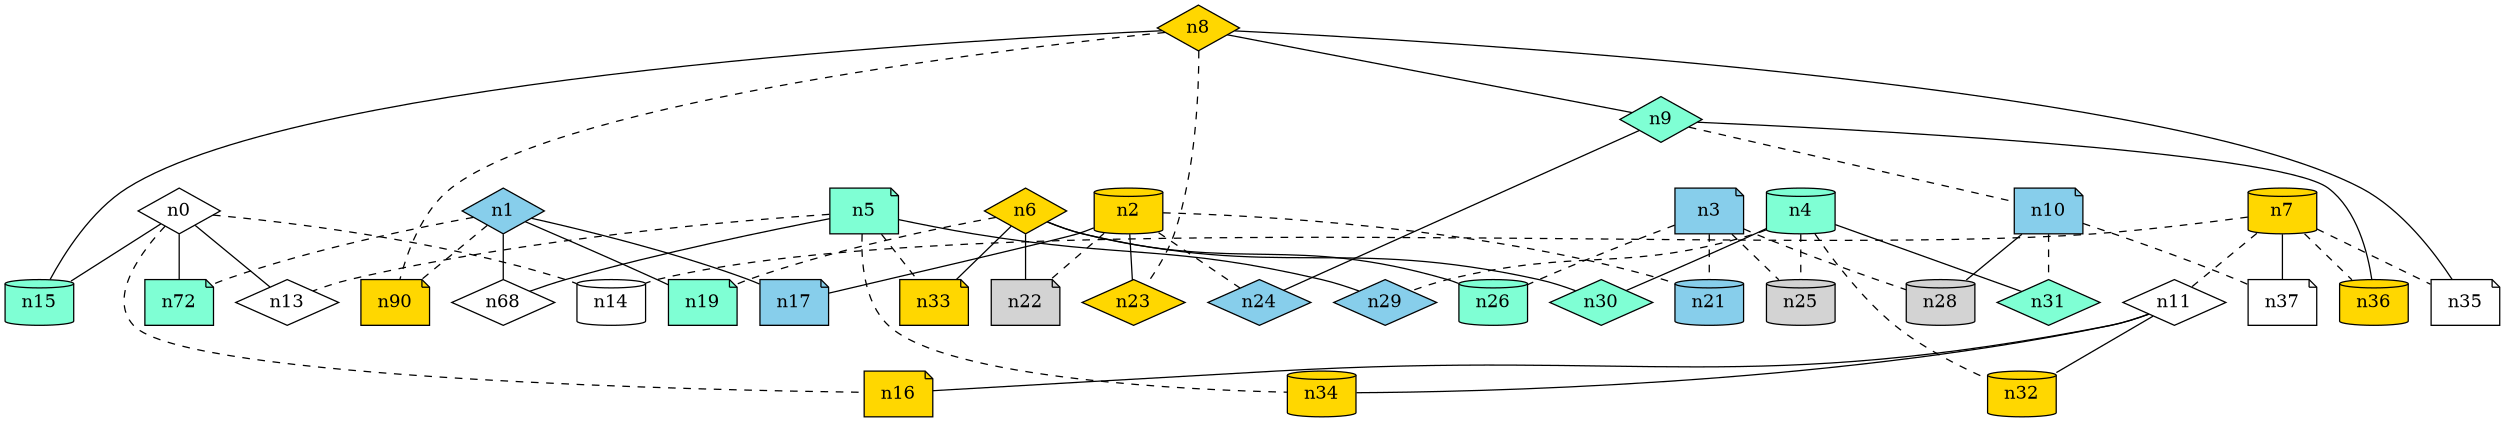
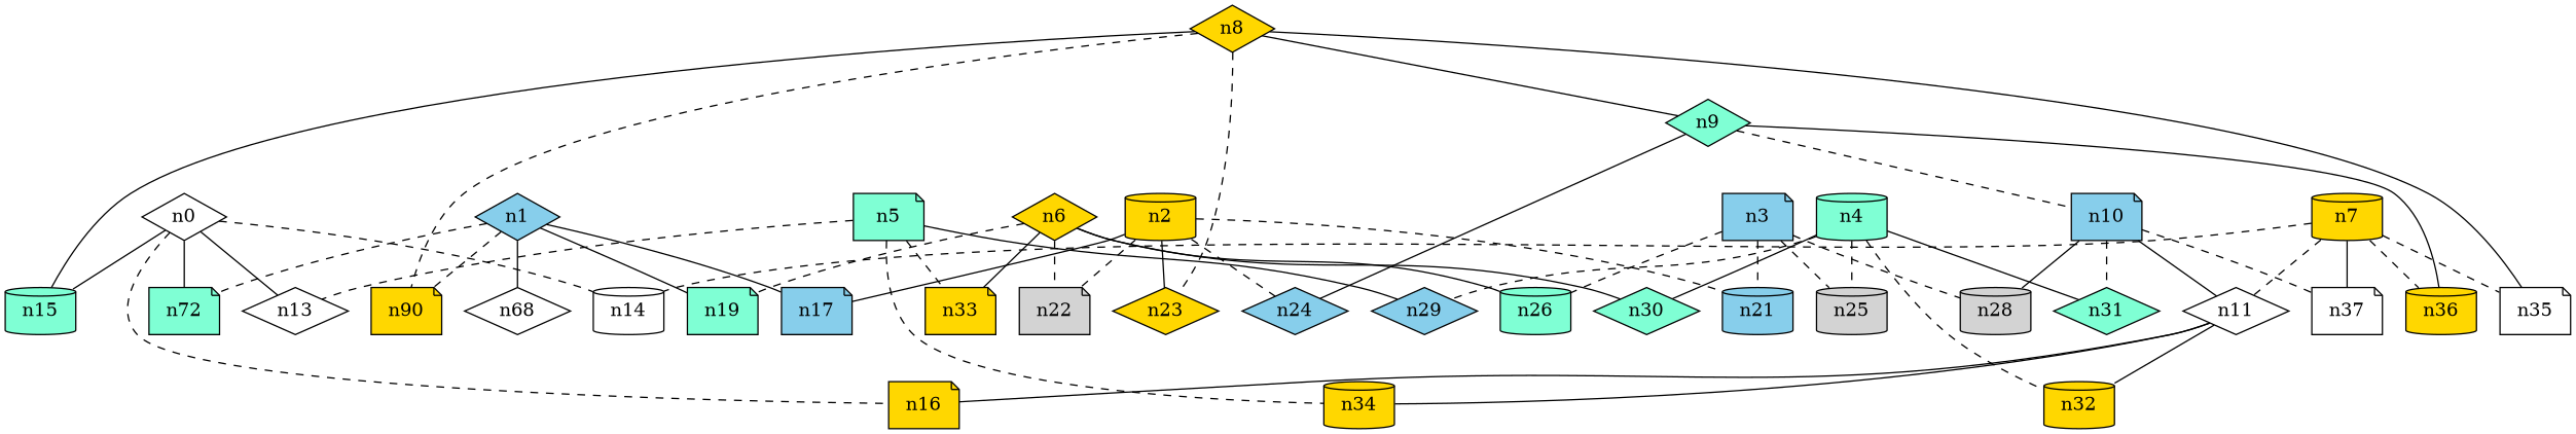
  strict graph {
    edge_default="{}"
    node_default="{}"
    node [fillcolor=gold shape=diamond style=filled]
    edge [style=dashed]
    n0 [dim3pos="0.018549843478511633,0.07868746017685219,0.9967267363313974" fillcolor=white]
    n12 [dim3pos="0.10785315578842275,0.110029876494861,-0.9880592710283143" fillcolor=aquamarine label=n72 shape=note]
    n13 [dim3pos="0.06027203558350371,-0.20107443269868916,0.9777199774176251" fillcolor=white]
    n14 [dim3pos="-0.01712463078923784,-0.4549341565825075,-0.8903604102805194" fillcolor=white shape=cylinder]
    n15 [dim3pos="-0.23742044292181197,-0.22523862654575966,-0.9449333809293597" fillcolor=aquamarine shape=cylinder]
    n16 [dim3pos="0.10231823631851003,-0.2693042524847844,-0.9576044058536286" shape=note]
    n1 [dim3pos="0.3923174860741794,0.15351787394174962,0.9069284715460427" fillcolor=skyblue]
    n17 [dim3pos="0.24415465478883278,-0.02052465881232464,-0.969519078164831" fillcolor=skyblue shape=note]
    n18 [dim3pos="0.15213781361040843,0.552436059337432,0.819553833505508" fillcolor=white label=n68]
    n19 [dim3pos="-0.55784737657994,0.4735337670878683,-0.6815952434329711" fillcolor=aquamarine shape=note]
    n20 [dim3pos="-0.21128582364813953,-0.027143079169754874,-0.9770473652687016" label=n90 shape=note]
    n2 [dim3pos="0.05161149222076144,-0.04700944590084898,-0.9975602066375951" shape=cylinder]
    n21 [dim3pos="0.16366697480324519,-0.42511573435253586,-0.8902189246273402" fillcolor=skyblue shape=cylinder]
    n22 [dim3pos="-0.007180712277193463,0.025368850952284513,-0.9996523689626073" fillcolor=lightgrey shape=note]
    n23 [dim3pos="0.17741347704494628,-0.062284199615446505,0.9821634979172691"]
    n24 [dim3pos="-0.32272921915503106,0.3537307484503649,-0.8779068337268645" fillcolor=skyblue]
    n3 [dim3pos="-0.003941712796556493,-0.016551279700467002,-0.9998552485437612" fillcolor=skyblue shape=note]
    n25 [dim3pos="-0.3609891324650767,-0.3285596907378321,-0.8727745275066014" fillcolor=lightgrey shape=cylinder]
    n26 [dim3pos="0.06132409811265697,0.2780464481083257,0.9586081199765697" fillcolor=aquamarine shape=cylinder]
    n28 [dim3pos="-0.23942474829044436,-0.33591949722450026,0.9109521838661436" fillcolor=lightgrey shape=cylinder]
    n4 [dim3pos="0.13246482988048833,0.03390077262717273,0.9906077964865884" fillcolor=aquamarine shape=cylinder]
    n29 [dim3pos="0.27506564592231614,-0.11793886247531708,0.9541641971649152" fillcolor=skyblue]
    n30 [dim3pos="-0.009114553984900815,-0.009828899952089567,-0.9999101547796122" fillcolor=aquamarine]
    n31 [dim3pos="-0.36106388109962445,-0.13445401813451446,0.9227973725432685" fillcolor=aquamarine]
    n32 [dim3pos="-0.16240832527002685,0.02527844822552359,0.9863997850457464" shape=cylinder]
    n5 [dim3pos="-0.2627257559053199,0.29990279107435014,0.9170787823790238" fillcolor=aquamarine shape=note]
    n33 [dim3pos="-0.681846013967667,-0.14059340941399678,0.7178575809070713" shape=note]
    n34 [dim3pos="-0.1666203015946259,0.1162585003160946,0.9791433174978873" shape=cylinder]
    n6 [dim3pos="0.12329100331003037,0.4893996240490809,-0.8633002585910793"]
    n7 [dim3pos="-0.21693553254890302,0.83072566657971,0.5126732308239043" shape=cylinder]
    n11 [dim3pos="-0.5849688227517598,0.32955995794287624,0.7410814466231832" fillcolor=white]
    n35 [dim3pos="0.6279840675523055,0.5445659882116336,0.5559531413559494" fillcolor=white shape=note]
    n36 [dim3pos="0.7485703120014847,0.6561397963456355,0.09551468809302498" shape=cylinder]
    n37 [dim3pos="-0.9242972384124036,0.11604633241724538,0.3636039930964873" fillcolor=white shape=note]
    n8 [dim3pos="-0.6790629834771112,-0.008236256031210887,-0.7340338061409385"]
    n9 [dim3pos="0.4133206789746436,-0.778782280458458,0.47187305069887525" fillcolor=aquamarine]
    n10 [dim3pos="0.6847965779130268,0.46689026278968765,-0.5595240203876722" fillcolor=skyblue shape=note]
    n0 -- n12 [style=solid]
    n0 -- n13 [style=solid]
    n0 -- n14
    n0 -- n15 [style=solid]
    n0 -- n16
    n1 -- n12
    n1 -- n17 [style=solid]
    n1 -- n18 [style=solid]
    n1 -- n19 [style=solid]
    n1 -- n20
    n2 -- n17 [style=solid]
    n2 -- n21
    n2 -- n22
    n2 -- n23 [style=solid]
    n2 -- n24
    n3 -- n21
    n3 -- n25
    n3 -- n26
    n3 -- n28
    n4 -- n25
    n4 -- n29
    n4 -- n30 [style=solid]
    n4 -- n31 [style=solid]
    n4 -- n32
    n5 -- n13
-   n5 -- n18 [style=solid]
    n5 -- n29 [style=solid]
    n5 -- n33
    n5 -- n34
    n6 -- n19
-   n6 -- n22 [style=solid]
+   n6 -- n22
    n6 -- n26 [style=solid]
    n6 -- n30 [style=solid]
    n6 -- n33 [style=solid]
    n7 -- n14
    n7 -- n11
    n7 -- n35
    n7 -- n36
    n7 -- n37 [style=solid]
    n11 -- n16 [style=solid]
    n11 -- n32 [style=solid]
    n11 -- n34 [style=solid]
    n8 -- n15 [style=solid]
    n8 -- n20
    n8 -- n23
    n8 -- n35 [style=solid]
    n8 -- n9 [style=solid]
    n9 -- n24 [style=solid]
    n9 -- n36 [style=solid]
    n9 -- n10
    n10 -- n28 [style=solid]
    n10 -- n31
+   n10 -- n11 [style=solid]
    n10 -- n37
  }
